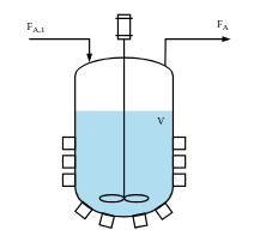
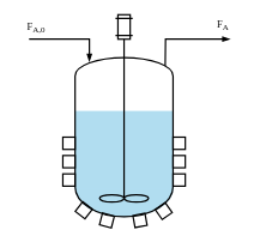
  <mxCell id="0" />
  <mxCell id="1" parent="0" />
  <mxCell id="2" value="" style="group" parent="1" vertex="1" connectable="0"><mxGeometry x="87" y="20" width="170.52" height="295" as="geometry" /></mxCell>
  <mxCell id="3" value="" style="group" parent="2" vertex="1" connectable="0"><mxGeometry x="17" y="134" width="137" height="148" as="geometry" /></mxCell>
  <mxCell id="4" value="" style="ellipse;whiteSpace=wrap;html=1;rounded=0;align=center;verticalAlign=middle;fontFamily=IBM Plex sans;fontSize=12;labelBackgroundColor=none;fillColor=#b1ddf0;strokeColor=none;" parent="3" vertex="1"><mxGeometry y="68" width="137" height="80" as="geometry" /></mxCell>
  <mxCell id="5" value="" style="rounded=0;whiteSpace=wrap;html=1;align=center;verticalAlign=middle;fontFamily=IBM Plex sans;fontSize=12;labelBackgroundColor=none;fillColor=#b1ddf0;strokeColor=none;" parent="3" vertex="1"><mxGeometry width="137" height="108" as="geometry" /></mxCell>
  <mxCell id="6" value="" style="shape=mxgraph.pid.vessels.half_pipe_mixing_vessel;html=1;pointerEvents=1;align=center;verticalLabelPosition=bottom;verticalAlign=top;dashed=0;rounded=0;fontFamily=IBM Plex sans;fontSize=12;fontColor=#388ECC;labelBackgroundColor=none;fillColor=none;gradientColor=none;strokeWidth=2;" parent="2" vertex="1"><mxGeometry width="170.52" height="295" as="geometry" /></mxCell>
- <mxCell id="7" value="&lt;font color=&quot;#000000&quot;&gt;&lt;span style=&quot;font-size: 14px;&quot;&gt;V&lt;/span&gt;&lt;/font&gt;" style="text;html=1;align=center;verticalAlign=middle;whiteSpace=wrap;rounded=0;fontFamily=IBM Plex sans;fontSize=12;fontColor=#388ECC;labelBackgroundColor=none;" vertex="1" parent="2"><mxGeometry x="120" y="134" width="34" height="30" as="geometry" /></mxCell>
  <mxCell id="8" value="" style="endArrow=blockThin;html=1;rounded=0;endFill=1;entryX=0.217;entryY=0.222;entryDx=0;entryDy=0;entryPerimeter=0;strokeWidth=2;" edge="1" parent="1" target="6"><mxGeometry width="50" height="50" relative="1" as="geometry"><mxPoint x="40" y="54" as="sourcePoint" /><mxPoint x="-30" y="54" as="targetPoint" /><Array as="points"><mxPoint x="124" y="54" /></Array></mxGeometry></mxCell>
  <mxCell id="9" value="" style="endArrow=blockThin;html=1;rounded=0;endFill=1;strokeWidth=2;exitX=0.836;exitY=0.241;exitDx=0;exitDy=0;exitPerimeter=0;" edge="1" parent="1" source="6"><mxGeometry width="50" height="50" relative="1" as="geometry"><mxPoint x="230" y="54" as="sourcePoint" /><mxPoint x="320" y="54" as="targetPoint" /><Array as="points"><mxPoint x="230" y="54" /><mxPoint x="314" y="54" /></Array></mxGeometry></mxCell>
- <mxCell id="10" value="&lt;font color=&quot;#000000&quot;&gt;&lt;span style=&quot;font-size: 14px;&quot;&gt;F&lt;sub&gt;A,1&lt;/sub&gt;&lt;/span&gt;&lt;/font&gt;" style="text;html=1;align=center;verticalAlign=middle;whiteSpace=wrap;rounded=0;fontFamily=IBM Plex sans;fontSize=12;fontColor=#388ECC;labelBackgroundColor=none;" parent="1" vertex="1"><mxGeometry x="20" y="24" width="60" height="30" as="geometry" /></mxCell>
+ <mxCell id="10" value="&lt;font color=&quot;#000000&quot;&gt;&lt;span style=&quot;font-size: 14px;&quot;&gt;F&lt;sub&gt;A,0&lt;/sub&gt;&lt;/span&gt;&lt;/font&gt;" style="text;html=1;align=center;verticalAlign=middle;whiteSpace=wrap;rounded=0;fontFamily=IBM Plex sans;fontSize=12;fontColor=#388ECC;labelBackgroundColor=none;" parent="1" vertex="1"><mxGeometry x="20" y="24" width="60" height="30" as="geometry" /></mxCell>
  <mxCell id="11" value="&lt;font style=&quot;font-size: 14px;&quot; color=&quot;#000000&quot;&gt;F&lt;sub&gt;A&lt;/sub&gt;&lt;/font&gt;" style="text;html=1;align=center;verticalAlign=middle;whiteSpace=wrap;rounded=0;fontFamily=IBM Plex sans;fontSize=12;fontColor=#388ECC;labelBackgroundColor=none;" vertex="1" parent="1"><mxGeometry x="280" y="20" width="60" height="30" as="geometry" /></mxCell>
